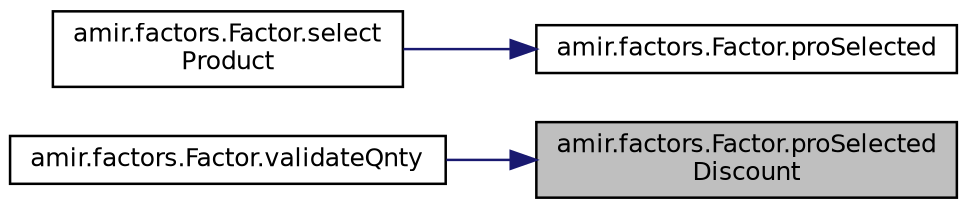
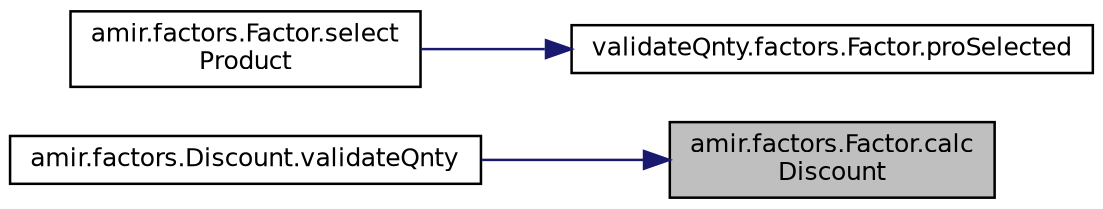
  digraph {
    fontname="DejaVu Sans"
    rankdir=RL
    node [color=black fillcolor=white fontname="DejaVu Sans" fontsize=10 shape=record style=filled]
    edge [color=midnightblue dir=back fontname="DejaVu Sans" fontsize=10 labelfontname="FreeSans.ttf" labelfontsize=10 style=solid]
-   n1 [fillcolor=grey75 fontcolor=black height=0.2 label="amir.factors.Factor.proSelected\lDiscount" width=0.4]
-   n2 [height=0.2 label="amir.factors.Factor.validateQnty" width=0.4]
-   n3 [height=0.2 label="amir.factors.Factor.proSelected" width=0.4]
+   n1 [fillcolor=grey75 fontcolor=black height=0.2 label="amir.factors.Factor.calc\lDiscount" width=0.4]
+   n2 [height=0.2 label="amir.factors.Discount.validateQnty" width=0.4]
+   n3 [height=0.2 label="validateQnty.factors.Factor.proSelected" width=0.4]
    n4 [height=0.2 label="amir.factors.Factor.select\lProduct" width=0.4]
    n1 -> n2
    n3 -> n4
  }
